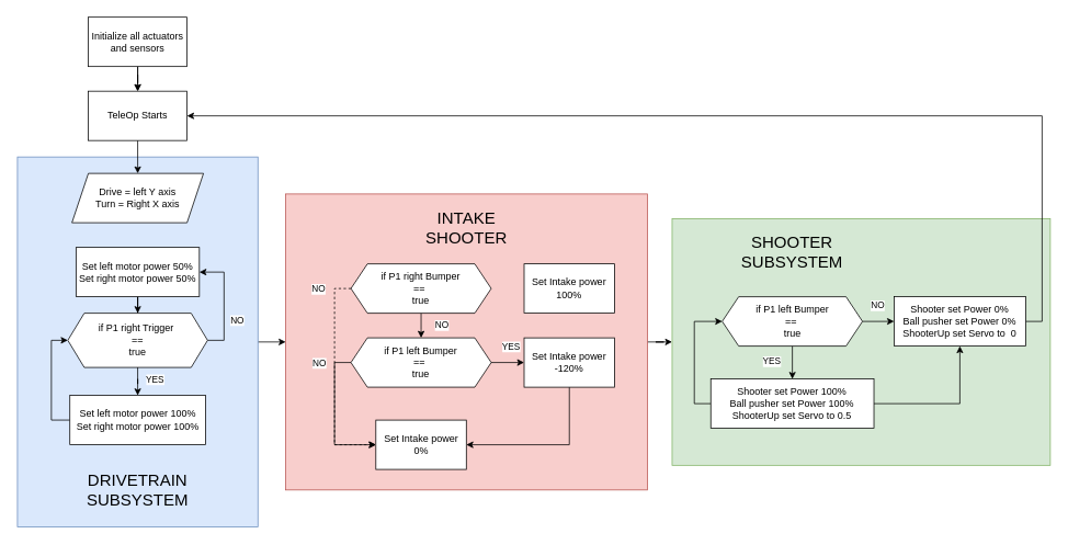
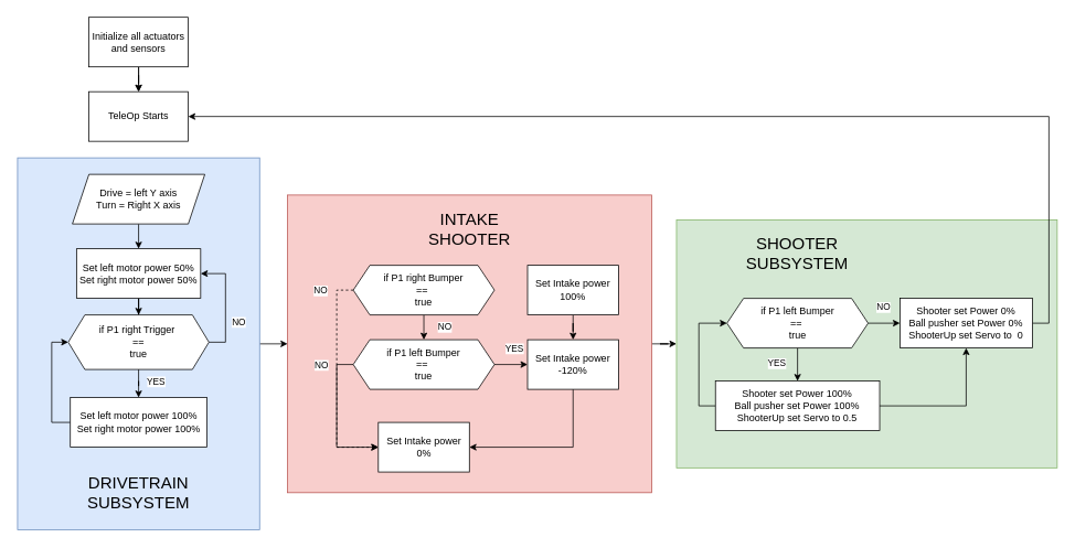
  <mxCell id="0" />
  <mxCell id="1" parent="0" />
  <mxCell id="2" style="edgeStyle=orthogonalEdgeStyle;rounded=0;orthogonalLoop=1;jettySize=auto;html=1;exitX=1;exitY=0.5;exitDx=0;exitDy=0;entryX=0;entryY=0.5;entryDx=0;entryDy=0;" edge="1" parent="1" source="3" target="21"><mxGeometry relative="1" as="geometry" /></mxCell>
  <mxCell id="3" value="" style="rounded=0;whiteSpace=wrap;html=1;fillColor=#dae8fc;strokeColor=#6c8ebf;" vertex="1" parent="1"><mxGeometry x="20.75" y="190" width="292.5" height="450" as="geometry" /></mxCell>
+ <mxCell id="4" style="edgeStyle=orthogonalEdgeStyle;rounded=0;orthogonalLoop=1;jettySize=auto;html=1;exitX=0.5;exitY=1;exitDx=0;exitDy=0;entryX=0.5;entryY=0;entryDx=0;entryDy=0;" edge="1" parent="1" source="5" target="12"><mxGeometry relative="1" as="geometry" /></mxCell>
  <mxCell id="5" value="Drive = left Y axis&lt;div&gt;Turn = Right X axis&lt;/div&gt;" style="shape=parallelogram;perimeter=parallelogramPerimeter;whiteSpace=wrap;html=1;fixedSize=1;" vertex="1" parent="1"><mxGeometry x="87" y="210" width="160" height="60" as="geometry" /></mxCell>
  <mxCell id="6" style="edgeStyle=orthogonalEdgeStyle;rounded=0;orthogonalLoop=1;jettySize=auto;html=1;exitX=0.5;exitY=1;exitDx=0;exitDy=0;entryX=0.5;entryY=0;entryDx=0;entryDy=0;" edge="1" parent="1" source="8" target="10"><mxGeometry relative="1" as="geometry" /></mxCell>
  <mxCell id="7" value="" style="edgeStyle=orthogonalEdgeStyle;rounded=0;orthogonalLoop=1;jettySize=auto;html=1;" edge="1" parent="1" source="8" target="10"><mxGeometry relative="1" as="geometry" /></mxCell>
  <mxCell id="8" value="Initialize all actuators and sensors" style="rounded=0;whiteSpace=wrap;html=1;" vertex="1" parent="1"><mxGeometry x="107" y="20" width="120" height="60" as="geometry" /></mxCell>
- <mxCell id="9" style="edgeStyle=orthogonalEdgeStyle;rounded=0;orthogonalLoop=1;jettySize=auto;html=1;exitX=0.5;exitY=1;exitDx=0;exitDy=0;" edge="1" parent="1" source="10" target="5"><mxGeometry relative="1" as="geometry" /></mxCell>
  <mxCell id="10" value="TeleOp Starts" style="rounded=0;whiteSpace=wrap;html=1;" vertex="1" parent="1"><mxGeometry x="107" y="110" width="120" height="60" as="geometry" /></mxCell>
  <mxCell id="11" style="edgeStyle=orthogonalEdgeStyle;rounded=0;orthogonalLoop=1;jettySize=auto;html=1;exitX=0.5;exitY=1;exitDx=0;exitDy=0;" edge="1" parent="1" source="12" target="17"><mxGeometry relative="1" as="geometry" /></mxCell>
  <mxCell id="12" value="Set left motor power 50%&lt;div&gt;Set right motor power 50%&lt;/div&gt;" style="rounded=0;whiteSpace=wrap;html=1;" vertex="1" parent="1"><mxGeometry x="92" y="300" width="150" height="60" as="geometry" /></mxCell>
  <mxCell id="13" style="edgeStyle=orthogonalEdgeStyle;rounded=0;orthogonalLoop=1;jettySize=auto;html=1;exitX=0.5;exitY=1;exitDx=0;exitDy=0;" edge="1" parent="1" source="17" target="19"><mxGeometry relative="1" as="geometry" /></mxCell>
  <mxCell id="14" value="YES" style="edgeLabel;html=1;align=center;verticalAlign=middle;resizable=0;points=[];" vertex="1" connectable="0" parent="13"><mxGeometry x="-0.646" relative="1" as="geometry"><mxPoint x="20" y="6" as="offset" /></mxGeometry></mxCell>
  <mxCell id="15" style="edgeStyle=orthogonalEdgeStyle;rounded=0;orthogonalLoop=1;jettySize=auto;html=1;exitX=1;exitY=0.5;exitDx=0;exitDy=0;entryX=1;entryY=0.5;entryDx=0;entryDy=0;" edge="1" parent="1" source="17" target="12"><mxGeometry relative="1" as="geometry" /></mxCell>
  <mxCell id="16" value="NO" style="edgeLabel;html=1;align=center;verticalAlign=middle;resizable=0;points=[];" vertex="1" connectable="0" parent="15"><mxGeometry x="-0.394" relative="1" as="geometry"><mxPoint x="15" y="-5" as="offset" /></mxGeometry></mxCell>
  <mxCell id="17" value="if P1 right Trigger&amp;nbsp;&lt;div&gt;==&lt;/div&gt;&lt;div&gt;true&lt;/div&gt;" style="shape=hexagon;perimeter=hexagonPerimeter2;whiteSpace=wrap;html=1;fixedSize=1;" vertex="1" parent="1"><mxGeometry x="82" y="380" width="170" height="66" as="geometry" /></mxCell>
  <mxCell id="18" style="edgeStyle=orthogonalEdgeStyle;rounded=0;orthogonalLoop=1;jettySize=auto;html=1;exitX=0;exitY=0.5;exitDx=0;exitDy=0;entryX=0;entryY=0.5;entryDx=0;entryDy=0;" edge="1" parent="1" source="19" target="17"><mxGeometry relative="1" as="geometry" /></mxCell>
  <mxCell id="19" value="Set left motor power 100%&lt;div&gt;Set right motor power 100&lt;span style=&quot;background-color: initial;&quot;&gt;%&lt;/span&gt;&lt;/div&gt;" style="rounded=0;whiteSpace=wrap;html=1;" vertex="1" parent="1"><mxGeometry x="84.5" y="480" width="165" height="60" as="geometry" /></mxCell>
  <mxCell id="20" style="edgeStyle=orthogonalEdgeStyle;rounded=0;orthogonalLoop=1;jettySize=auto;html=1;exitX=1;exitY=0.5;exitDx=0;exitDy=0;" edge="1" parent="1" source="21" target="39"><mxGeometry relative="1" as="geometry" /></mxCell>
  <mxCell id="21" value="" style="rounded=0;whiteSpace=wrap;html=1;fillColor=#f8cecc;strokeColor=#b85450;" vertex="1" parent="1"><mxGeometry x="347" y="235" width="440" height="360" as="geometry" /></mxCell>
  <mxCell id="22" value="&lt;font style=&quot;font-size: 20px;&quot;&gt;DRIVETRAIN&lt;/font&gt;&lt;div style=&quot;font-size: 20px;&quot;&gt;&lt;font style=&quot;font-size: 20px;&quot;&gt;SUBSYSTEM&lt;/font&gt;&lt;/div&gt;" style="text;html=1;align=center;verticalAlign=middle;whiteSpace=wrap;rounded=0;" vertex="1" parent="1"><mxGeometry x="137" y="580" width="60" height="30" as="geometry" /></mxCell>
  <mxCell id="23" value="&lt;span style=&quot;font-size: 20px;&quot;&gt;INTAKE&lt;/span&gt;&lt;br&gt;&lt;div style=&quot;font-size: 20px;&quot;&gt;&lt;font style=&quot;font-size: 20px;&quot;&gt;SHOOTER&lt;/font&gt;&lt;/div&gt;" style="text;html=1;align=center;verticalAlign=middle;whiteSpace=wrap;rounded=0;" vertex="1" parent="1"><mxGeometry x="537" y="260" width="60" height="30" as="geometry" /></mxCell>
  <mxCell id="24" style="edgeStyle=orthogonalEdgeStyle;rounded=0;orthogonalLoop=1;jettySize=auto;html=1;exitX=0.5;exitY=1;exitDx=0;exitDy=0;" edge="1" parent="1" source="28" target="34"><mxGeometry relative="1" as="geometry" /></mxCell>
  <mxCell id="25" value="NO" style="edgeLabel;html=1;align=center;verticalAlign=middle;resizable=0;points=[];" vertex="1" connectable="0" parent="24"><mxGeometry x="0.026" relative="1" as="geometry"><mxPoint x="25" as="offset" /></mxGeometry></mxCell>
  <mxCell id="26" style="edgeStyle=orthogonalEdgeStyle;rounded=0;orthogonalLoop=1;jettySize=auto;html=1;exitX=0;exitY=0.5;exitDx=0;exitDy=0;entryX=0;entryY=0.5;entryDx=0;entryDy=0;dashed=1;" edge="1" parent="1" source="28" target="38"><mxGeometry relative="1" as="geometry" /></mxCell>
  <mxCell id="27" value="NO" style="edgeLabel;html=1;align=center;verticalAlign=middle;resizable=0;points=[];" vertex="1" connectable="0" parent="26"><mxGeometry x="-0.865" y="2" relative="1" as="geometry"><mxPoint x="-22" y="-2" as="offset" /></mxGeometry></mxCell>
  <mxCell id="28" value="if P1 right Bumper&lt;div&gt;==&amp;nbsp;&lt;/div&gt;&lt;div&gt;true&lt;/div&gt;" style="shape=hexagon;perimeter=hexagonPerimeter2;whiteSpace=wrap;html=1;fixedSize=1;" vertex="1" parent="1"><mxGeometry x="426.38" y="320" width="170.62" height="60" as="geometry" /></mxCell>
+ <mxCell id="29" style="edgeStyle=orthogonalEdgeStyle;rounded=0;orthogonalLoop=1;jettySize=auto;html=1;exitX=0.5;exitY=1;exitDx=0;exitDy=0;" edge="1" parent="1" source="30" target="36"><mxGeometry relative="1" as="geometry" /></mxCell>
  <mxCell id="30" value="Set Intake power 100%" style="rounded=0;whiteSpace=wrap;html=1;" vertex="1" parent="1"><mxGeometry x="637" y="320" width="110" height="60" as="geometry" /></mxCell>
  <mxCell id="31" style="edgeStyle=orthogonalEdgeStyle;rounded=0;orthogonalLoop=1;jettySize=auto;html=1;exitX=1;exitY=0.5;exitDx=0;exitDy=0;entryX=0;entryY=0.5;entryDx=0;entryDy=0;" edge="1" parent="1" source="34" target="36"><mxGeometry relative="1" as="geometry" /></mxCell>
  <mxCell id="32" style="edgeStyle=orthogonalEdgeStyle;rounded=0;orthogonalLoop=1;jettySize=auto;html=1;exitX=0;exitY=0.5;exitDx=0;exitDy=0;entryX=0;entryY=0.5;entryDx=0;entryDy=0;" edge="1" parent="1" source="34" target="38"><mxGeometry relative="1" as="geometry" /></mxCell>
  <mxCell id="33" value="NO" style="edgeLabel;html=1;align=center;verticalAlign=middle;resizable=0;points=[];" vertex="1" connectable="0" parent="32"><mxGeometry x="-0.766" y="-1" relative="1" as="geometry"><mxPoint x="-18" as="offset" /></mxGeometry></mxCell>
  <mxCell id="34" value="if P1 left Bumper&lt;div&gt;==&amp;nbsp;&lt;/div&gt;&lt;div&gt;true&lt;/div&gt;" style="shape=hexagon;perimeter=hexagonPerimeter2;whiteSpace=wrap;html=1;fixedSize=1;" vertex="1" parent="1"><mxGeometry x="426.38" y="410" width="170.62" height="60" as="geometry" /></mxCell>
  <mxCell id="35" style="edgeStyle=orthogonalEdgeStyle;rounded=0;orthogonalLoop=1;jettySize=auto;html=1;exitX=0.5;exitY=1;exitDx=0;exitDy=0;entryX=1;entryY=0.5;entryDx=0;entryDy=0;" edge="1" parent="1" source="36" target="38"><mxGeometry relative="1" as="geometry" /></mxCell>
  <mxCell id="36" value="Set Intake power -120%" style="rounded=0;whiteSpace=wrap;html=1;" vertex="1" parent="1"><mxGeometry x="637" y="410" width="110" height="60" as="geometry" /></mxCell>
  <mxCell id="37" value="YES" style="edgeLabel;html=1;align=center;verticalAlign=middle;resizable=0;points=[];" vertex="1" connectable="0" parent="1"><mxGeometry x="627.003" y="370" as="geometry"><mxPoint x="-7" y="50" as="offset" /></mxGeometry></mxCell>
  <mxCell id="38" value="Set Intake power 0%" style="rounded=0;whiteSpace=wrap;html=1;" vertex="1" parent="1"><mxGeometry x="456.69" y="510" width="110" height="60" as="geometry" /></mxCell>
  <mxCell id="39" value="" style="rounded=0;whiteSpace=wrap;html=1;fillColor=#d5e8d4;strokeColor=#82b366;" vertex="1" parent="1"><mxGeometry x="817" y="265" width="460" height="300" as="geometry" /></mxCell>
  <mxCell id="40" value="&lt;span style=&quot;font-size: 20px;&quot;&gt;SHOOTER&lt;/span&gt;&lt;br&gt;&lt;div style=&quot;font-size: 20px;&quot;&gt;&lt;font style=&quot;font-size: 20px;&quot;&gt;SUBSYSTEM&lt;/font&gt;&lt;/div&gt;" style="text;html=1;align=center;verticalAlign=middle;whiteSpace=wrap;rounded=0;" vertex="1" parent="1"><mxGeometry x="933.25" y="290" width="60" height="30" as="geometry" /></mxCell>
  <mxCell id="41" style="edgeStyle=orthogonalEdgeStyle;rounded=0;orthogonalLoop=1;jettySize=auto;html=1;exitX=1;exitY=0.5;exitDx=0;exitDy=0;entryX=0;entryY=0.5;entryDx=0;entryDy=0;" edge="1" parent="1" source="45" target="47"><mxGeometry relative="1" as="geometry" /></mxCell>
  <mxCell id="42" value="NO" style="edgeLabel;html=1;align=center;verticalAlign=middle;resizable=0;points=[];" vertex="1" connectable="0" parent="41"><mxGeometry x="0.22" y="-1" relative="1" as="geometry"><mxPoint x="-5" y="-21" as="offset" /></mxGeometry></mxCell>
  <mxCell id="43" style="edgeStyle=orthogonalEdgeStyle;rounded=0;orthogonalLoop=1;jettySize=auto;html=1;exitX=0.5;exitY=1;exitDx=0;exitDy=0;entryX=0.5;entryY=0;entryDx=0;entryDy=0;" edge="1" parent="1" source="45" target="50"><mxGeometry relative="1" as="geometry" /></mxCell>
  <mxCell id="44" value="YES" style="edgeLabel;html=1;align=center;verticalAlign=middle;resizable=0;points=[];" vertex="1" connectable="0" parent="43"><mxGeometry x="0.107" y="1" relative="1" as="geometry"><mxPoint x="-27" y="-4" as="offset" /></mxGeometry></mxCell>
  <mxCell id="45" value="if P1 left Bumper&lt;div&gt;==&amp;nbsp;&lt;/div&gt;&lt;div&gt;true&lt;/div&gt;" style="shape=hexagon;perimeter=hexagonPerimeter2;whiteSpace=wrap;html=1;fixedSize=1;" vertex="1" parent="1"><mxGeometry x="877.94" y="360" width="170.62" height="60" as="geometry" /></mxCell>
  <mxCell id="46" style="edgeStyle=orthogonalEdgeStyle;rounded=0;orthogonalLoop=1;jettySize=auto;html=1;exitX=1;exitY=0.5;exitDx=0;exitDy=0;entryX=1;entryY=0.5;entryDx=0;entryDy=0;" edge="1" parent="1" source="47" target="10"><mxGeometry relative="1" as="geometry" /></mxCell>
  <mxCell id="47" value="Shooter set Power 0%&lt;div&gt;Ball pusher set Power 0%&lt;/div&gt;&lt;div&gt;ShooterUp set Servo to&amp;nbsp; 0&lt;/div&gt;" style="rounded=0;whiteSpace=wrap;html=1;" vertex="1" parent="1"><mxGeometry x="1087" y="360" width="160" height="60" as="geometry" /></mxCell>
  <mxCell id="48" style="edgeStyle=orthogonalEdgeStyle;rounded=0;orthogonalLoop=1;jettySize=auto;html=1;exitX=0;exitY=0.5;exitDx=0;exitDy=0;entryX=0;entryY=0.5;entryDx=0;entryDy=0;" edge="1" parent="1" source="50" target="45"><mxGeometry relative="1" as="geometry" /></mxCell>
  <mxCell id="49" style="edgeStyle=orthogonalEdgeStyle;rounded=0;orthogonalLoop=1;jettySize=auto;html=1;exitX=1;exitY=0.5;exitDx=0;exitDy=0;entryX=0.5;entryY=1;entryDx=0;entryDy=0;" edge="1" parent="1" source="50" target="47"><mxGeometry relative="1" as="geometry" /></mxCell>
  <mxCell id="50" value="Shooter set Power 100%&lt;div&gt;Ball pusher set Power 100%&lt;/div&gt;&lt;div&gt;ShooterUp set Servo to 0.5&lt;/div&gt;" style="rounded=0;whiteSpace=wrap;html=1;" vertex="1" parent="1"><mxGeometry x="864.03" y="460" width="198.44" height="60" as="geometry" /></mxCell>
